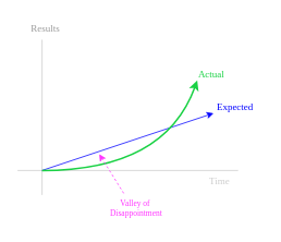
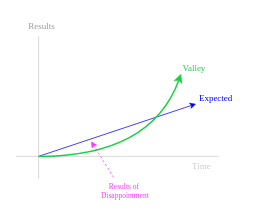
  <mxCell id="0" />
  <mxCell id="1" parent="0" />
  <mxCell id="2" value="" style="endArrow=none;html=1;rounded=0;strokeColor=#CCCCCC;fontColor=#CCCCCC;fontFamily=Rubik;fontSource=https%3A%2F%2Ffonts.googleapis.com%2Fcss%3Ffamily%3DRubik;" edge="1" parent="1"><mxGeometry width="50" height="50" relative="1" as="geometry"><mxPoint x="51" y="238" as="sourcePoint" /><mxPoint x="51" y="48" as="targetPoint" /></mxGeometry></mxCell>
  <mxCell id="3" value="" style="endArrow=none;html=1;rounded=0;strokeColor=#CCCCCC;fontColor=#CCCCCC;fontFamily=Rubik;fontSource=https%3A%2F%2Ffonts.googleapis.com%2Fcss%3Ffamily%3DRubik;" edge="1" parent="1"><mxGeometry width="50" height="50" relative="1" as="geometry"><mxPoint x="21" y="208" as="sourcePoint" /><mxPoint x="291" y="208" as="targetPoint" /></mxGeometry></mxCell>
  <mxCell id="4" value="" style="endArrow=classic;html=1;rounded=0;strokeColor=#0000FF;fontColor=#CCCCCC;fontFamily=Rubik;fontSource=https%3A%2F%2Ffonts.googleapis.com%2Fcss%3Ffamily%3DRubik;" edge="1" parent="1"><mxGeometry width="50" height="50" relative="1" as="geometry"><mxPoint x="51" y="208" as="sourcePoint" /><mxPoint x="261" y="138" as="targetPoint" /></mxGeometry></mxCell>
  <mxCell id="5" value="" style="endArrow=classic;html=1;curved=1;strokeColor=#19D144;fontColor=#19D144;strokeWidth=2;fontFamily=Rubik;fontSource=https%3A%2F%2Ffonts.googleapis.com%2Fcss%3Ffamily%3DRubik;" edge="1" parent="1"><mxGeometry width="50" height="50" relative="1" as="geometry"><mxPoint x="51" y="208" as="sourcePoint" /><mxPoint x="241" y="98" as="targetPoint" /><Array as="points"><mxPoint x="201" y="208" /></Array></mxGeometry></mxCell>
  <mxCell id="6" value="Time" style="text;html=1;align=center;verticalAlign=middle;resizable=0;points=[];autosize=1;strokeColor=none;fillColor=none;fontColor=#CCCCCC;fontFamily=Roboto Mono;fontSource=https%3A%2F%2Ffonts.googleapis.com%2Fcss%3Ffamily%3DRoboto%2BMono;" vertex="1" parent="1"><mxGeometry x="243" y="206" width="50" height="30" as="geometry" /></mxCell>
  <mxCell id="7" value="Results" style="text;html=1;align=center;verticalAlign=middle;resizable=0;points=[];autosize=1;strokeColor=none;fillColor=none;fontColor=#999999;fontFamily=Roboto Mono;fontSource=https%3A%2F%2Ffonts.googleapis.com%2Fcss%3Ffamily%3DRoboto%2BMono;" vertex="1" parent="1"><mxGeometry x="20" y="20" width="70" height="30" as="geometry" /></mxCell>
  <mxCell id="8" value="Expected" style="text;html=1;align=center;verticalAlign=middle;resizable=0;points=[];autosize=1;strokeColor=none;fillColor=none;fontFamily=Rubik;fontColor=#0000FF;fontSource=https%3A%2F%2Ffonts.googleapis.com%2Fcss%3Ffamily%3DRubik;" vertex="1" parent="1"><mxGeometry x="251" y="118" width="71" height="26" as="geometry" /></mxCell>
- <mxCell id="9" value="Actual" style="text;html=1;align=center;verticalAlign=middle;resizable=0;points=[];autosize=1;strokeColor=none;fillColor=none;fontFamily=Rubik;fontColor=#19D144;fontSource=https%3A%2F%2Ffonts.googleapis.com%2Fcss%3Ffamily%3DRubik;" vertex="1" parent="1"><mxGeometry x="231" y="78" width="54" height="26" as="geometry" /></mxCell>
+ <mxCell id="9" value="Valley" style="text;html=1;align=center;verticalAlign=middle;resizable=0;points=[];autosize=1;strokeColor=none;fillColor=none;fontFamily=Rubik;fontColor=#19D144;fontSource=https%3A%2F%2Ffonts.googleapis.com%2Fcss%3Ffamily%3DRubik;" vertex="1" parent="1"><mxGeometry x="231" y="78" width="54" height="26" as="geometry" /></mxCell>
  <mxCell id="10" value="" style="endArrow=classic;html=1;rounded=0;dashed=1;endFill=1;fillColor=#fff2cc;strokeColor=#FF33FF;" edge="1" parent="1"><mxGeometry width="50" height="50" relative="1" as="geometry"><mxPoint x="151" y="236" as="sourcePoint" /><mxPoint x="121" y="188" as="targetPoint" /><Array as="points" /></mxGeometry></mxCell>
- <mxCell id="11" value="&lt;div style=&quot;font-size: 10px;&quot;&gt;Valley of&amp;nbsp;&lt;/div&gt;&lt;div style=&quot;font-size: 10px;&quot;&gt;Disappointment&lt;/div&gt;" style="text;html=1;align=center;verticalAlign=middle;resizable=0;points=[];autosize=1;strokeColor=none;fillColor=none;fontColor=#FF33FF;fontFamily=Roboto Mono;fontSize=10;fontSource=https%3A%2F%2Ffonts.googleapis.com%2Fcss%3Ffamily%3DRoboto%2BMono;" vertex="1" parent="1"><mxGeometry x="111" y="234" width="110" height="40" as="geometry" /></mxCell>
+ <mxCell id="11" value="&lt;div style=&quot;font-size: 10px;&quot;&gt;Results of&amp;nbsp;&lt;/div&gt;&lt;div style=&quot;font-size: 10px;&quot;&gt;Disappointment&lt;/div&gt;" style="text;html=1;align=center;verticalAlign=middle;resizable=0;points=[];autosize=1;strokeColor=none;fillColor=none;fontColor=#FF33FF;fontFamily=Roboto Mono;fontSize=10;fontSource=https%3A%2F%2Ffonts.googleapis.com%2Fcss%3Ffamily%3DRoboto%2BMono;" vertex="1" parent="1"><mxGeometry x="111" y="234" width="110" height="40" as="geometry" /></mxCell>
